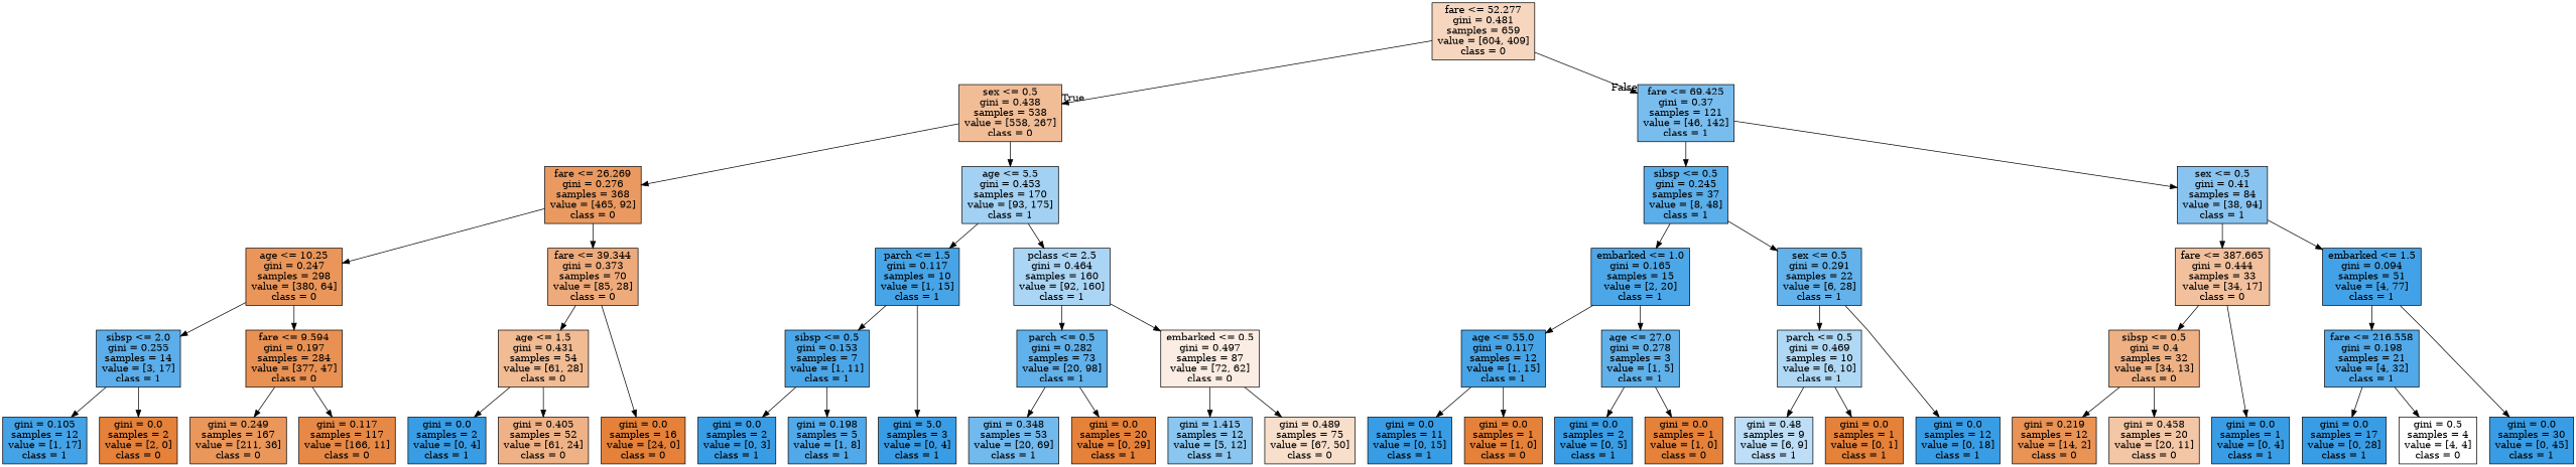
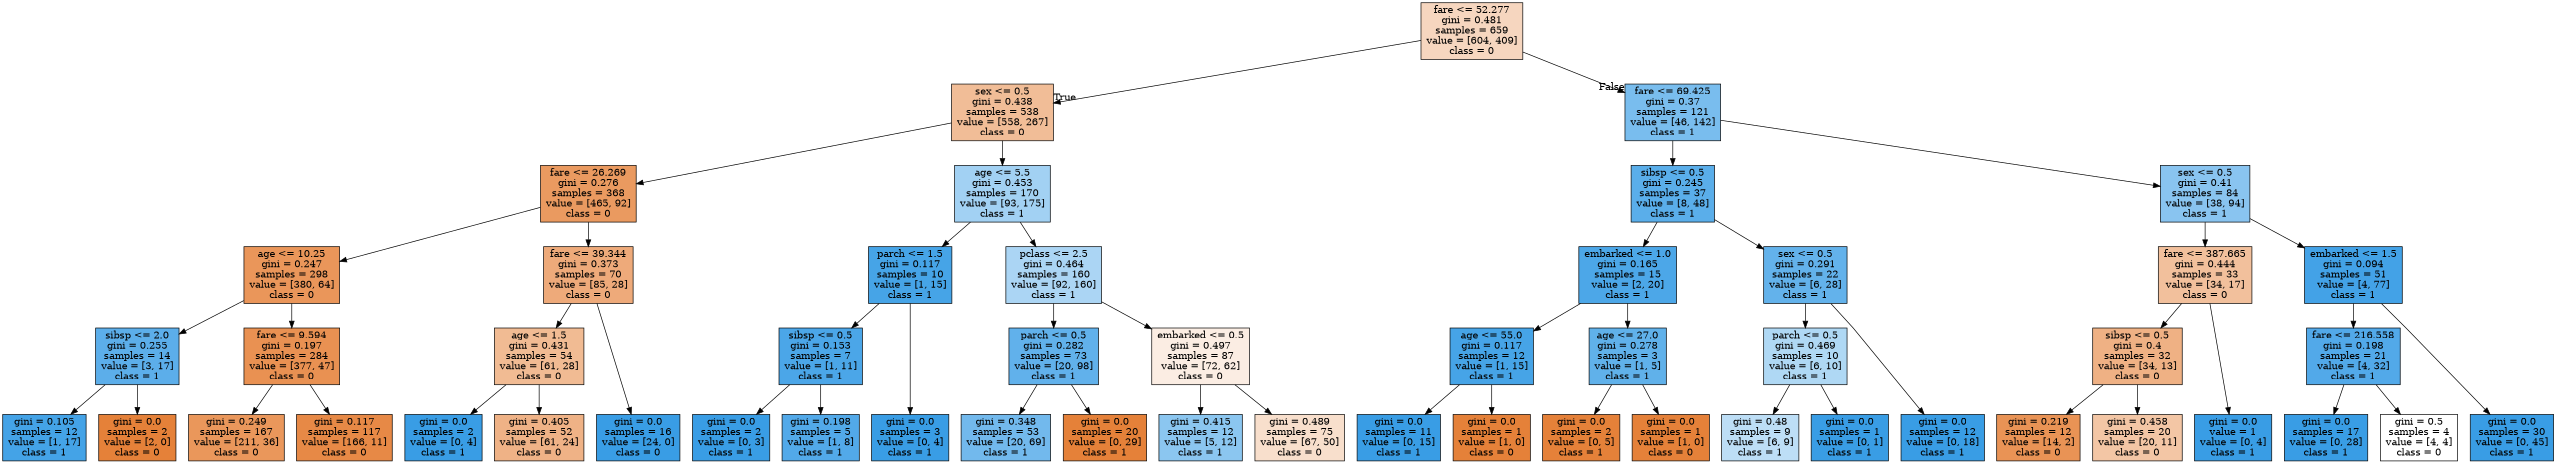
  digraph {
    ranksep=equally
    splines=polyline
    node [color=black fillcolor="#399de5ff" shape=box style=filled]
    n1 [fillcolor="#e5813952" label="fare <= 52.277\ngini = 0.481\nsamples = 659\nvalue = [604, 409]\nclass = 0"]
    n2 [fillcolor="#e5813985" label="sex <= 0.5\ngini = 0.438\nsamples = 538\nvalue = [558, 267]\nclass = 0"]
    n3 [fillcolor="#399de5ac" label="fare <= 69.425\ngini = 0.37\nsamples = 121\nvalue = [46, 142]\nclass = 1"]
    n4 [fillcolor="#e58139cd" label="fare <= 26.269\ngini = 0.276\nsamples = 368\nvalue = [465, 92]\nclass = 0"]
    n5 [fillcolor="#399de577" label="age <= 5.5\ngini = 0.453\nsamples = 170\nvalue = [93, 175]\nclass = 1"]
    n6 [fillcolor="#399de5d4" label="sibsp <= 0.5\ngini = 0.245\nsamples = 37\nvalue = [8, 48]\nclass = 1"]
    n7 [fillcolor="#399de598" label="sex <= 0.5\ngini = 0.41\nsamples = 84\nvalue = [38, 94]\nclass = 1"]
    n8 [fillcolor="#e58139d4" label="age <= 10.25\ngini = 0.247\nsamples = 298\nvalue = [380, 64]\nclass = 0"]
    n9 [fillcolor="#e58139ab" label="fare <= 39.344\ngini = 0.373\nsamples = 70\nvalue = [85, 28]\nclass = 0"]
    n10 [fillcolor="#399de5ee" label="parch <= 1.5\ngini = 0.117\nsamples = 10\nvalue = [1, 15]\nclass = 1"]
    n11 [fillcolor="#399de56c" label="pclass <= 2.5\ngini = 0.464\nsamples = 160\nvalue = [92, 160]\nclass = 1"]
    n12 [fillcolor="#399de5e6" label="embarked <= 1.0\ngini = 0.165\nsamples = 15\nvalue = [2, 20]\nclass = 1"]
    n13 [fillcolor="#399de5c8" label="sex <= 0.5\ngini = 0.291\nsamples = 22\nvalue = [6, 28]\nclass = 1"]
    n14 [fillcolor="#e581397f" label="fare <= 387.665\ngini = 0.444\nsamples = 33\nvalue = [34, 17]\nclass = 0"]
    n15 [fillcolor="#399de5f2" label="embarked <= 1.5\ngini = 0.094\nsamples = 51\nvalue = [4, 77]\nclass = 1"]
    n16 [fillcolor="#399de5d2" label="sibsp <= 2.0\ngini = 0.255\nsamples = 14\nvalue = [3, 17]\nclass = 1"]
    n17 [fillcolor="#e58139df" label="fare <= 9.594\ngini = 0.197\nsamples = 284\nvalue = [377, 47]\nclass = 0"]
    n18 [fillcolor="#e581398a" label="age <= 1.5\ngini = 0.431\nsamples = 54\nvalue = [61, 28]\nclass = 0"]
    n19 [fillcolor="#399de5e8" label="sibsp <= 0.5\ngini = 0.153\nsamples = 7\nvalue = [1, 11]\nclass = 1"]
    n20 [fillcolor="#399de5cb" label="parch <= 0.5\ngini = 0.282\nsamples = 73\nvalue = [20, 98]\nclass = 1"]
    n21 [fillcolor="#e5813923" label="embarked <= 0.5\ngini = 0.497\nsamples = 87\nvalue = [72, 62]\nclass = 0"]
    n22 [fillcolor="#399de5ee" label="age <= 55.0\ngini = 0.117\nsamples = 12\nvalue = [1, 15]\nclass = 1"]
    n23 [fillcolor="#399de5cc" label="age <= 27.0\ngini = 0.278\nsamples = 3\nvalue = [1, 5]\nclass = 1"]
    n24 [fillcolor="#399de566" label="parch <= 0.5\ngini = 0.469\nsamples = 10\nvalue = [6, 10]\nclass = 1"]
    n25 [fillcolor="#e581399e" label="sibsp <= 0.5\ngini = 0.4\nsamples = 32\nvalue = [34, 13]\nclass = 0"]
    n26 [fillcolor="#399de5df" label="fare <= 216.558\ngini = 0.198\nsamples = 21\nvalue = [4, 32]\nclass = 1"]
    n27 [fillcolor="#399de5f0" label="gini = 0.105\nsamples = 12\nvalue = [1, 17]\nclass = 1"]
    n28 [fillcolor="#e58139ff" label="gini = 0.0\nsamples = 2\nvalue = [2, 0]\nclass = 0"]
    n29 [fillcolor="#e58139d3" label="gini = 0.249\nsamples = 167\nvalue = [211, 36]\nclass = 0"]
    n30 [fillcolor="#e58139ee" label="gini = 0.117\nsamples = 117\nvalue = [166, 11]\nclass = 0"]
    n31 [label="gini = 0.0\nsamples = 2\nvalue = [0, 4]\nclass = 1"]
    n32 [fillcolor="#e581399b" label="gini = 0.405\nsamples = 52\nvalue = [61, 24]\nclass = 0"]
-   n33 [fillcolor="#e58139ff" label="gini = 0.0\nsamples = 16\nvalue = [24, 0]\nclass = 0"]
+   n33 [label="gini = 0.0\nsamples = 16\nvalue = [24, 0]\nclass = 0"]
    n34 [label="gini = 0.0\nsamples = 2\nvalue = [0, 3]\nclass = 1"]
    n35 [fillcolor="#399de5df" label="gini = 0.198\nsamples = 5\nvalue = [1, 8]\nclass = 1"]
-   n36 [label="gini = 5.0\nsamples = 3\nvalue = [0, 4]\nclass = 1"]
+   n36 [label="gini = 0.0\nsamples = 3\nvalue = [0, 4]\nclass = 1"]
    n37 [fillcolor="#399de5b5" label="gini = 0.348\nsamples = 53\nvalue = [20, 69]\nclass = 1"]
    n38 [fillcolor="#e58139ff" label="gini = 0.0\nsamples = 20\nvalue = [0, 29]\nclass = 1"]
-   n39 [fillcolor="#399de595" label="gini = 1.415\nsamples = 12\nvalue = [5, 12]\nclass = 1"]
+   n39 [fillcolor="#399de595" label="gini = 0.415\nsamples = 12\nvalue = [5, 12]\nclass = 1"]
    n40 [fillcolor="#e5813941" label="gini = 0.489\nsamples = 75\nvalue = [67, 50]\nclass = 0"]
    n41 [label="gini = 0.0\nsamples = 11\nvalue = [0, 15]\nclass = 1"]
    n42 [fillcolor="#e58139ff" label="gini = 0.0\nsamples = 1\nvalue = [1, 0]\nclass = 0"]
-   n43 [label="gini = 0.0\nsamples = 2\nvalue = [0, 5]\nclass = 1"]
+   n43 [fillcolor="#e58139ff" label="gini = 0.0\nsamples = 2\nvalue = [0, 5]\nclass = 1"]
    n44 [fillcolor="#e58139ff" label="gini = 0.0\nsamples = 1\nvalue = [1, 0]\nclass = 0"]
    n45 [fillcolor="#399de555" label="gini = 0.48\nsamples = 9\nvalue = [6, 9]\nclass = 1"]
-   n46 [fillcolor="#e58139ff" label="gini = 0.0\nsamples = 1\nvalue = [0, 1]\nclass = 1"]
+   n46 [label="gini = 0.0\nsamples = 1\nvalue = [0, 1]\nclass = 1"]
    n47 [label="gini = 0.0\nsamples = 12\nvalue = [0, 18]\nclass = 1"]
    n48 [fillcolor="#e58139db" label="gini = 0.219\nsamples = 12\nvalue = [14, 2]\nclass = 0"]
    n49 [fillcolor="#e5813973" label="gini = 0.458\nsamples = 20\nvalue = [20, 11]\nclass = 0"]
-   n50 [label="gini = 0.0\nsamples = 1\nvalue = [0, 4]\nclass = 1"]
+   n50 [label="gini = 0.0\nvalue = 1\nvalue = [0, 4]\nclass = 1"]
    n51 [label="gini = 0.0\nsamples = 30\nvalue = [0, 45]\nclass = 1"]
    n52 [label="gini = 0.0\nsamples = 17\nvalue = [0, 28]\nclass = 1"]
    n53 [fillcolor="#e5813900" label="gini = 0.5\nsamples = 4\nvalue = [4, 4]\nclass = 0"]
    subgraph sub_1 {
      rank=same
      n1
    }
    subgraph sub_2 {
      rank=same
      n2
      n3
    }
    subgraph sub_3 {
      rank=same
      n4
      n5
      n6
      n7
    }
    subgraph sub_4 {
      rank=same
      n8
      n9
      n10
      n11
      n12
      n13
      n14
      n15
    }
    subgraph sub_5 {
      rank=same
      n16
      n17
      n18
      n19
      n20
      n21
      n22
      n23
      n24
      n25
      n26
    }
    subgraph sub_6 {
      rank=same
      n27
      n28
      n29
      n30
      n31
      n32
      n33
      n34
      n35
      n36
      n37
      n38
      n39
      n40
      n41
      n42
      n43
      n44
      n45
      n46
      n47
      n48
      n49
      n50
      n51
      n52
      n53
    }
    n1 -> n2 [headlabel=True labelangle=45 labeldistance=2.5]
    n1 -> n3 [headlabel=False labelangle=-45 labeldistance=2.5]
    n2 -> n4
    n2 -> n5
    n3 -> n6
    n3 -> n7
    n4 -> n8
    n4 -> n9
    n5 -> n10
    n5 -> n11
    n6 -> n12
    n6 -> n13
    n7 -> n14
    n7 -> n15
    n8 -> n16
    n8 -> n17
    n9 -> n18
    n9 -> n33
    n10 -> n19
    n10 -> n36
    n11 -> n20
    n11 -> n21
    n12 -> n22
    n12 -> n23
    n13 -> n24
    n13 -> n47
    n14 -> n25
    n14 -> n50
    n15 -> n26
    n15 -> n51
    n16 -> n27
    n16 -> n28
    n17 -> n29
    n17 -> n30
    n18 -> n31
    n18 -> n32
    n19 -> n34
    n19 -> n35
    n20 -> n37
    n20 -> n38
    n21 -> n39
    n21 -> n40
    n22 -> n41
    n22 -> n42
    n23 -> n43
    n23 -> n44
    n24 -> n45
    n24 -> n46
    n25 -> n48
    n25 -> n49
    n26 -> n52
    n26 -> n53
  }
